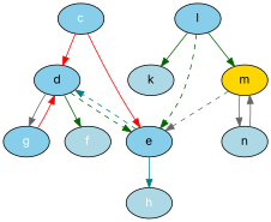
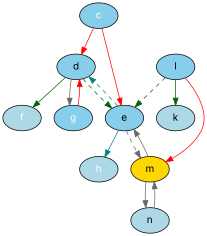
  digraph {
    fontname=Inter
    node [fillcolor=skyblue fontcolor="#000000" fontname=Inter fontsize=14 shape=oval style=filled]
    edge [color=darkgreen dir=forward fontname=Inter style=solid]
    c [fontcolor="#ffffff"]
    d
    e
    f [fillcolor=lightblue fontcolor="#ffffff"]
    g [fontcolor="#ffffff"]
    h [fillcolor=lightblue fontcolor="#ffffff"]
    m [fillcolor=gold]
    n [fillcolor=lightblue]
    l
    k [fillcolor=lightblue]
    c -> d [color=red]
    c -> e [color=red]
    d -> e [style=dashed]
    d -> f
    d -> g [color=gray40]
    e -> d [color=teal style=dashed]
    e -> h [color=teal]
+   e -> m [color=gray40 style=dashed]
    g -> d [color=red]
-   m -> e [color=gray40 style=dashed]
+   m -> e [color=gray40]
    m -> n [color=gray40]
    n -> m [color=gray40]
    l -> e [style=dashed]
-   l -> m
+   l -> m [color=red]
    l -> k
  }
